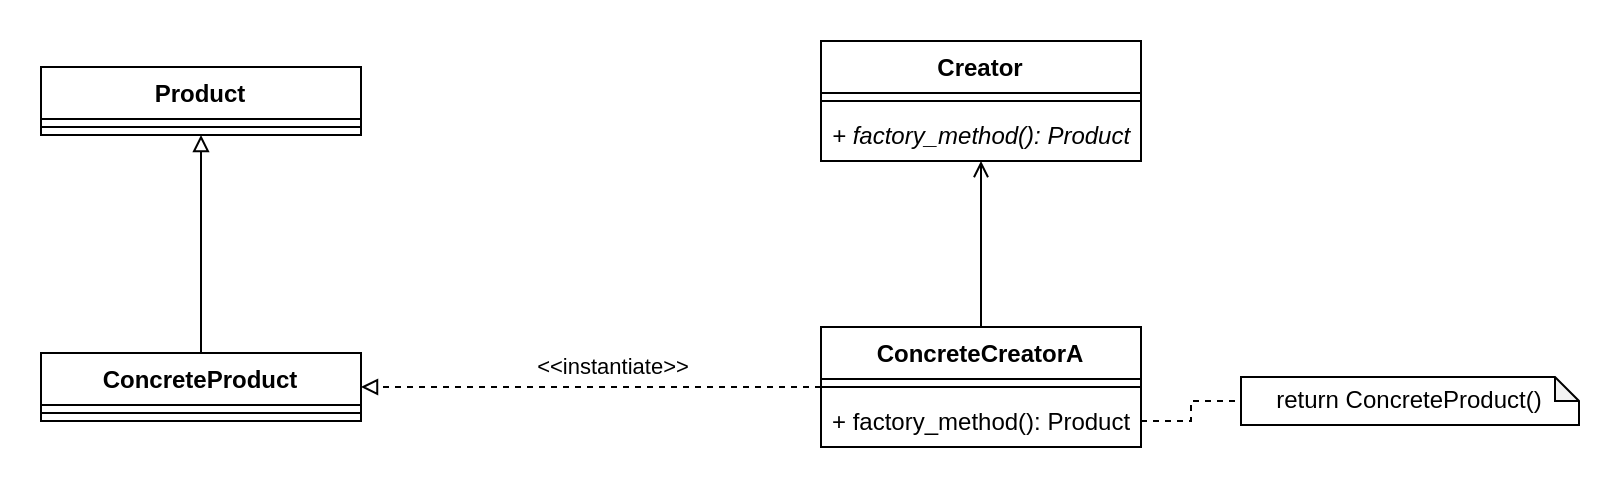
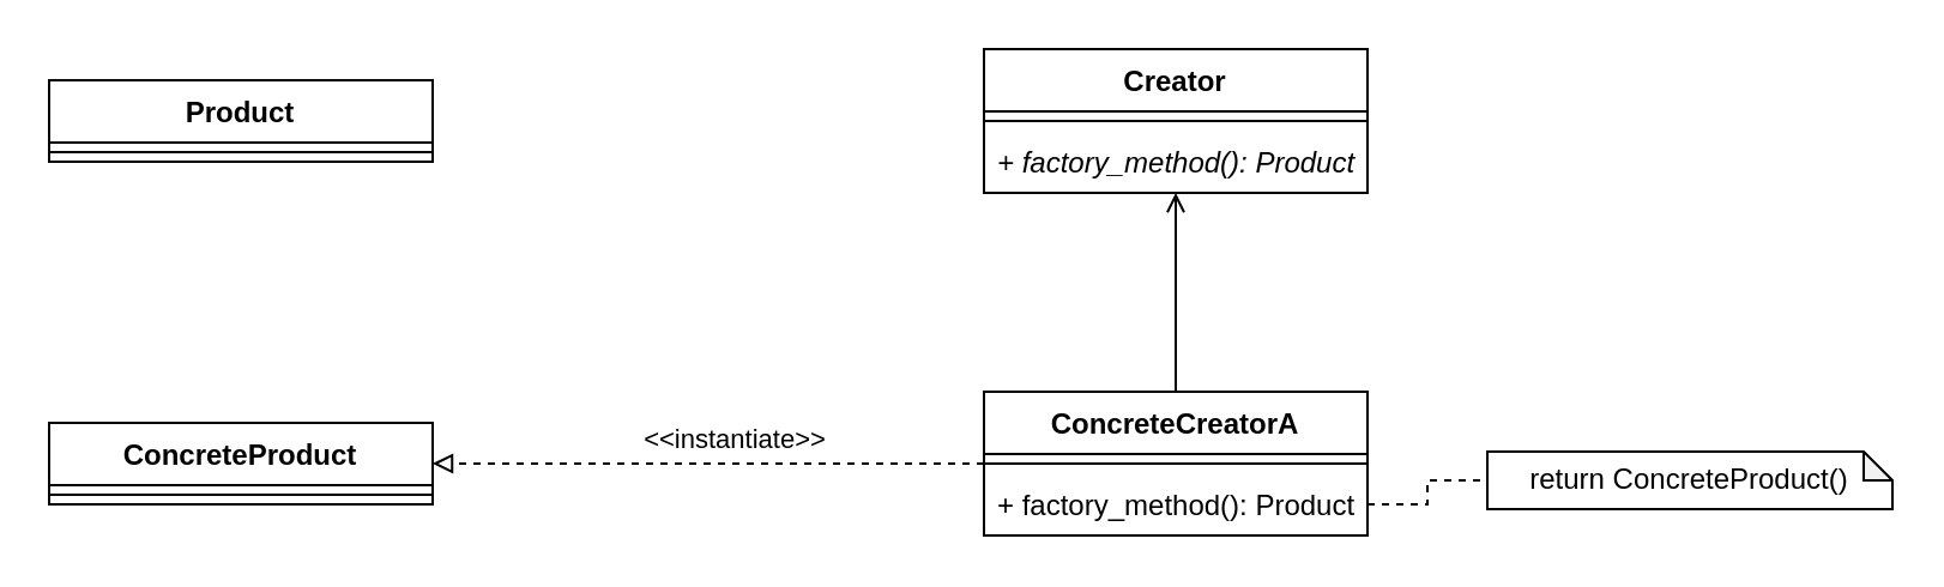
  <mxCell id="0" />
  <mxCell id="1" parent="0" />
  <mxCell id="2" style="edgeStyle=orthogonalEdgeStyle;rounded=0;orthogonalLoop=1;jettySize=auto;html=1;exitX=0.5;exitY=0;exitDx=0;exitDy=0;endArrow=open;endFill=0;" edge="1" parent="1" source="10" target="13"><mxGeometry relative="1" as="geometry" /></mxCell>
  <mxCell id="3" style="edgeStyle=orthogonalEdgeStyle;rounded=0;orthogonalLoop=1;jettySize=auto;html=1;exitX=0;exitY=0.5;exitDx=0;exitDy=0;endArrow=block;endFill=0;dashed=1;" edge="1" parent="1" source="10" target="8"><mxGeometry relative="1" as="geometry" /></mxCell>
  <mxCell id="4" value="&amp;lt;&amp;lt;instantiate&amp;gt;&amp;gt;" style="edgeLabel;html=1;align=center;verticalAlign=middle;resizable=0;points=[];" vertex="1" connectable="0" parent="3"><mxGeometry x="-0.143" y="4" relative="1" as="geometry"><mxPoint x="-6" y="-15" as="offset" /></mxGeometry></mxCell>
  <mxCell id="5" value="Product" style="swimlane;fontStyle=1;align=center;verticalAlign=top;childLayout=stackLayout;horizontal=1;startSize=26;horizontalStack=0;resizeParent=1;resizeParentMax=0;resizeLast=0;collapsible=1;marginBottom=0;" vertex="1" parent="1"><mxGeometry x="20" y="33" width="160" height="34" as="geometry" /></mxCell>
  <mxCell id="6" value="" style="line;strokeWidth=1;fillColor=none;align=left;verticalAlign=middle;spacingTop=-1;spacingLeft=3;spacingRight=3;rotatable=0;labelPosition=right;points=[];portConstraint=eastwest;" vertex="1" parent="5"><mxGeometry y="26" width="160" height="8" as="geometry" /></mxCell>
- <mxCell id="7" style="edgeStyle=orthogonalEdgeStyle;rounded=0;orthogonalLoop=1;jettySize=auto;html=1;exitX=0.5;exitY=0;exitDx=0;exitDy=0;endArrow=block;endFill=0;" edge="1" parent="1" source="8" target="5"><mxGeometry relative="1" as="geometry" /></mxCell>
  <mxCell id="8" value="ConcreteProduct" style="swimlane;fontStyle=1;align=center;verticalAlign=top;childLayout=stackLayout;horizontal=1;startSize=26;horizontalStack=0;resizeParent=1;resizeParentMax=0;resizeLast=0;collapsible=1;marginBottom=0;" vertex="1" parent="1"><mxGeometry x="20" y="176" width="160" height="34" as="geometry" /></mxCell>
  <mxCell id="9" value="" style="line;strokeWidth=1;fillColor=none;align=left;verticalAlign=middle;spacingTop=-1;spacingLeft=3;spacingRight=3;rotatable=0;labelPosition=right;points=[];portConstraint=eastwest;" vertex="1" parent="8"><mxGeometry y="26" width="160" height="8" as="geometry" /></mxCell>
  <mxCell id="10" value="ConcreteCreatorA" style="swimlane;fontStyle=1;align=center;verticalAlign=top;childLayout=stackLayout;horizontal=1;startSize=26;horizontalStack=0;resizeParent=1;resizeParentMax=0;resizeLast=0;collapsible=1;marginBottom=0;" vertex="1" parent="1"><mxGeometry x="410" y="163" width="160" height="60" as="geometry" /></mxCell>
  <mxCell id="11" value="" style="line;strokeWidth=1;fillColor=none;align=left;verticalAlign=middle;spacingTop=-1;spacingLeft=3;spacingRight=3;rotatable=0;labelPosition=right;points=[];portConstraint=eastwest;" vertex="1" parent="10"><mxGeometry y="26" width="160" height="8" as="geometry" /></mxCell>
  <mxCell id="12" value="+ factory_method(): Product" style="text;strokeColor=none;fillColor=none;align=left;verticalAlign=top;spacingLeft=4;spacingRight=4;overflow=hidden;rotatable=0;points=[[0,0.5],[1,0.5]];portConstraint=eastwest;" vertex="1" parent="10"><mxGeometry y="34" width="160" height="26" as="geometry" /></mxCell>
  <mxCell id="13" value="Creator" style="swimlane;fontStyle=1;align=center;verticalAlign=top;childLayout=stackLayout;horizontal=1;startSize=26;horizontalStack=0;resizeParent=1;resizeParentMax=0;resizeLast=0;collapsible=1;marginBottom=0;" vertex="1" parent="1"><mxGeometry x="410" y="20" width="160" height="60" as="geometry" /></mxCell>
  <mxCell id="14" value="" style="line;strokeWidth=1;fillColor=none;align=left;verticalAlign=middle;spacingTop=-1;spacingLeft=3;spacingRight=3;rotatable=0;labelPosition=right;points=[];portConstraint=eastwest;" vertex="1" parent="13"><mxGeometry y="26" width="160" height="8" as="geometry" /></mxCell>
  <mxCell id="15" value="+ factory_method(): Product" style="text;strokeColor=none;fillColor=none;align=left;verticalAlign=top;spacingLeft=4;spacingRight=4;overflow=hidden;rotatable=0;points=[[0,0.5],[1,0.5]];portConstraint=eastwest;fontStyle=2" vertex="1" parent="13"><mxGeometry y="34" width="160" height="26" as="geometry" /></mxCell>
  <mxCell id="16" value="return ConcreteProduct()" style="shape=note;whiteSpace=wrap;html=1;backgroundOutline=1;darkOpacity=0.05;size=12;" vertex="1" parent="1"><mxGeometry x="620" y="188" width="169" height="24" as="geometry" /></mxCell>
  <mxCell id="17" style="edgeStyle=orthogonalEdgeStyle;rounded=0;orthogonalLoop=1;jettySize=auto;html=1;exitX=1;exitY=0.5;exitDx=0;exitDy=0;dashed=1;endArrow=none;endFill=0;" edge="1" parent="1" source="12" target="16"><mxGeometry relative="1" as="geometry" /></mxCell>
